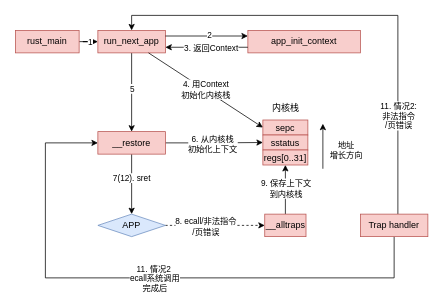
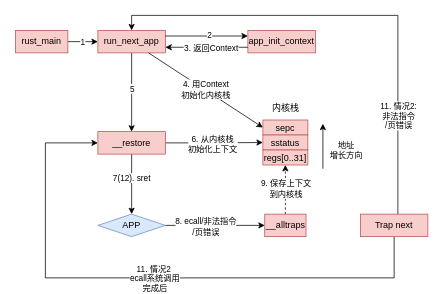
  <mxCell id="0" />
  <mxCell id="1" parent="0" />
  <mxCell id="2" value="" style="edgeStyle=orthogonalEdgeStyle;rounded=0;orthogonalLoop=1;jettySize=auto;html=1;" edge="1" parent="1" source="4" target="7"><mxGeometry relative="1" as="geometry" /></mxCell>
  <mxCell id="3" value="1" style="edgeLabel;html=1;align=center;verticalAlign=middle;resizable=0;points=[];" vertex="1" connectable="0" parent="2"><mxGeometry x="-0.05" relative="1" as="geometry"><mxPoint as="offset" /></mxGeometry></mxCell>
- <mxCell id="4" value="rust_main" style="rounded=0;whiteSpace=wrap;html=1;fillColor=#f8cecc;strokeColor=#b85450;" vertex="1" parent="1"><mxGeometry x="20" y="40" width="85" height="30" as="geometry" /></mxCell>
+ <mxCell id="4" value="rust_main" style="rounded=0;whiteSpace=wrap;html=1;fillColor=#f8cecc;strokeColor=#b85450;" vertex="1" parent="1"><mxGeometry x="20" y="40" width="70" height="30" as="geometry" /></mxCell>
  <mxCell id="5" value="" style="edgeStyle=orthogonalEdgeStyle;rounded=0;orthogonalLoop=1;jettySize=auto;html=1;" edge="1" parent="1" source="7" target="22"><mxGeometry relative="1" as="geometry" /></mxCell>
  <mxCell id="6" value="5" style="edgeLabel;html=1;align=center;verticalAlign=middle;resizable=0;points=[];" vertex="1" connectable="0" parent="5"><mxGeometry x="-0.097" relative="1" as="geometry"><mxPoint as="offset" /></mxGeometry></mxCell>
  <mxCell id="7" value="run_next_app" style="rounded=0;whiteSpace=wrap;html=1;fillColor=#f8cecc;strokeColor=#b85450;" vertex="1" parent="1"><mxGeometry x="130" y="40" width="90" height="30" as="geometry" /></mxCell>
- <mxCell id="8" value="app_init_context" style="rounded=0;whiteSpace=wrap;html=1;fillColor=#f8cecc;strokeColor=#b85450;" vertex="1" parent="1"><mxGeometry x="330" y="40" width="150" height="30" as="geometry" /></mxCell>
+ <mxCell id="8" value="app_init_context" style="rounded=0;whiteSpace=wrap;html=1;fillColor=#f8cecc;strokeColor=#b85450;" vertex="1" parent="1"><mxGeometry x="330" y="40" width="90" height="30" as="geometry" /></mxCell>
  <mxCell id="9" value="sepc" style="rounded=0;whiteSpace=wrap;html=1;fillColor=#f8cecc;strokeColor=#b85450;" vertex="1" parent="1"><mxGeometry x="350" y="159.5" width="60" height="20" as="geometry" /></mxCell>
  <mxCell id="10" value="sstatus" style="rounded=0;whiteSpace=wrap;html=1;fillColor=#f8cecc;strokeColor=#b85450;" vertex="1" parent="1"><mxGeometry x="350" y="179.5" width="60" height="20" as="geometry" /></mxCell>
  <mxCell id="11" value="regs[0..31]" style="rounded=0;whiteSpace=wrap;html=1;fillColor=#f8cecc;strokeColor=#b85450;" vertex="1" parent="1"><mxGeometry x="350" y="199.5" width="60" height="20" as="geometry" /></mxCell>
  <mxCell id="12" value="" style="endArrow=classic;html=1;rounded=0;" edge="1" parent="1"><mxGeometry width="50" height="50" relative="1" as="geometry"><mxPoint x="430" y="224.5" as="sourcePoint" /><mxPoint x="430" y="164.5" as="targetPoint" /></mxGeometry></mxCell>
  <mxCell id="13" value="地址&lt;br&gt;增长方向" style="edgeLabel;html=1;align=center;verticalAlign=middle;resizable=0;points=[];" vertex="1" connectable="0" parent="12"><mxGeometry x="0.202" y="-2" relative="1" as="geometry"><mxPoint x="28" y="11" as="offset" /></mxGeometry></mxCell>
  <mxCell id="14" value="" style="endArrow=classic;html=1;rounded=0;exitX=1;exitY=0.25;exitDx=0;exitDy=0;entryX=0;entryY=0.25;entryDx=0;entryDy=0;" edge="1" parent="1" source="7" target="8"><mxGeometry width="50" height="50" relative="1" as="geometry"><mxPoint x="280" y="50" as="sourcePoint" /><mxPoint x="280" y="-10" as="targetPoint" /></mxGeometry></mxCell>
  <mxCell id="15" value="2" style="edgeLabel;html=1;align=center;verticalAlign=middle;resizable=0;points=[];" vertex="1" connectable="0" parent="14"><mxGeometry x="0.047" y="1" relative="1" as="geometry"><mxPoint as="offset" /></mxGeometry></mxCell>
  <mxCell id="16" value="" style="endArrow=classic;html=1;rounded=0;exitX=0;exitY=0.75;exitDx=0;exitDy=0;entryX=1;entryY=0.75;entryDx=0;entryDy=0;" edge="1" parent="1" source="8" target="7"><mxGeometry width="50" height="50" relative="1" as="geometry"><mxPoint x="230" y="58" as="sourcePoint" /><mxPoint x="340" y="58" as="targetPoint" /></mxGeometry></mxCell>
  <mxCell id="17" value="3. 返回Context" style="edgeLabel;html=1;align=center;verticalAlign=middle;resizable=0;points=[];" vertex="1" connectable="0" parent="16"><mxGeometry x="-0.182" y="1" relative="1" as="geometry"><mxPoint x="-5" as="offset" /></mxGeometry></mxCell>
  <mxCell id="18" value="" style="edgeStyle=orthogonalEdgeStyle;rounded=0;orthogonalLoop=1;jettySize=auto;html=1;" edge="1" parent="1" source="22" target="26"><mxGeometry relative="1" as="geometry" /></mxCell>
  <mxCell id="19" value="7(12). sret" style="edgeLabel;html=1;align=center;verticalAlign=middle;resizable=0;points=[];" vertex="1" connectable="0" parent="18"><mxGeometry x="-0.22" y="-1" relative="1" as="geometry"><mxPoint as="offset" /></mxGeometry></mxCell>
  <mxCell id="20" style="edgeStyle=orthogonalEdgeStyle;rounded=0;orthogonalLoop=1;jettySize=auto;html=1;entryX=0;entryY=0.5;entryDx=0;entryDy=0;" edge="1" parent="1" source="22" target="10"><mxGeometry relative="1" as="geometry" /></mxCell>
  <mxCell id="21" value="6. 从内核栈&lt;br&gt;初始化上下文" style="edgeLabel;html=1;align=center;verticalAlign=middle;resizable=0;points=[];" vertex="1" connectable="0" parent="20"><mxGeometry x="-0.05" y="-1" relative="1" as="geometry"><mxPoint as="offset" /></mxGeometry></mxCell>
  <mxCell id="22" value="__restore" style="rounded=0;whiteSpace=wrap;html=1;fillColor=#f8cecc;strokeColor=#b85450;" vertex="1" parent="1"><mxGeometry x="130" y="175" width="90" height="30" as="geometry" /></mxCell>
  <mxCell id="23" value="内核栈" style="text;html=1;align=center;verticalAlign=middle;resizable=0;points=[];autosize=1;strokeColor=none;fillColor=none;" vertex="1" parent="1"><mxGeometry x="350" y="128.5" width="60" height="30" as="geometry" /></mxCell>
- <mxCell id="24" value="" style="edgeStyle=orthogonalEdgeStyle;rounded=0;orthogonalLoop=1;jettySize=auto;html=1;dashed=1;" edge="1" parent="1" source="26" target="31"><mxGeometry relative="1" as="geometry" /></mxCell>
+ <mxCell id="24" value="" style="edgeStyle=orthogonalEdgeStyle;rounded=0;orthogonalLoop=1;jettySize=auto;html=1;" edge="1" parent="1" source="26" target="31"><mxGeometry relative="1" as="geometry" /></mxCell>
  <mxCell id="25" value="8. ecall/非法指令&lt;br&gt;/页错误" style="edgeLabel;html=1;align=center;verticalAlign=middle;resizable=0;points=[];" vertex="1" connectable="0" parent="24"><mxGeometry x="-0.195" y="-1" relative="1" as="geometry"><mxPoint as="offset" /></mxGeometry></mxCell>
  <mxCell id="26" value="APP" style="rhombus;whiteSpace=wrap;html=1;fillColor=#dae8fc;strokeColor=#6c8ebf;" vertex="1" parent="1"><mxGeometry x="130" y="285" width="90" height="30" as="geometry" /></mxCell>
  <mxCell id="27" value="" style="endArrow=classic;html=1;rounded=0;exitX=0.75;exitY=1;exitDx=0;exitDy=0;entryX=0;entryY=0.5;entryDx=0;entryDy=0;" edge="1" parent="1" source="7" target="9"><mxGeometry width="50" height="50" relative="1" as="geometry"><mxPoint x="290" y="300" as="sourcePoint" /><mxPoint x="340" y="250" as="targetPoint" /></mxGeometry></mxCell>
  <mxCell id="28" value="4. 用Context&lt;br style=&quot;border-color: var(--border-color);&quot;&gt;初始化内核栈" style="edgeLabel;html=1;align=center;verticalAlign=middle;resizable=0;points=[];" vertex="1" connectable="0" parent="27"><mxGeometry x="-0.012" y="1" relative="1" as="geometry"><mxPoint as="offset" /></mxGeometry></mxCell>
- <mxCell id="29" style="edgeStyle=orthogonalEdgeStyle;rounded=0;orthogonalLoop=1;jettySize=auto;html=1;entryX=0.5;entryY=1;entryDx=0;entryDy=0;" edge="1" parent="1" source="31" target="11"><mxGeometry relative="1" as="geometry" /></mxCell>
+ <mxCell id="29" style="edgeStyle=orthogonalEdgeStyle;rounded=0;orthogonalLoop=1;jettySize=auto;html=1;entryX=0.5;entryY=1;entryDx=0;entryDy=0;dashed=1;" edge="1" parent="1" source="31" target="11"><mxGeometry relative="1" as="geometry" /></mxCell>
  <mxCell id="30" value="9. 保存上下文&lt;br&gt;到内核栈" style="edgeLabel;html=1;align=center;verticalAlign=middle;resizable=0;points=[];" vertex="1" connectable="0" parent="29"><mxGeometry x="0.06" relative="1" as="geometry"><mxPoint as="offset" /></mxGeometry></mxCell>
  <mxCell id="31" value="__alltraps" style="rounded=0;whiteSpace=wrap;html=1;fillColor=#f8cecc;strokeColor=#b85450;" vertex="1" parent="1"><mxGeometry x="352.5" y="285" width="55" height="30" as="geometry" /></mxCell>
  <mxCell id="32" style="edgeStyle=orthogonalEdgeStyle;rounded=0;orthogonalLoop=1;jettySize=auto;html=1;entryX=0.5;entryY=0;entryDx=0;entryDy=0;" edge="1" parent="1" source="36" target="7"><mxGeometry relative="1" as="geometry"><Array as="points"><mxPoint x="530" y="20" /><mxPoint x="175" y="20" /></Array></mxGeometry></mxCell>
  <mxCell id="33" value="11. 情况2: &lt;br&gt;非法指令&lt;br style=&quot;border-color: var(--border-color);&quot;&gt;/页错误" style="edgeLabel;html=1;align=center;verticalAlign=middle;resizable=0;points=[];" vertex="1" connectable="0" parent="32"><mxGeometry x="-0.588" relative="1" as="geometry"><mxPoint as="offset" /></mxGeometry></mxCell>
  <mxCell id="34" style="edgeStyle=orthogonalEdgeStyle;rounded=0;orthogonalLoop=1;jettySize=auto;html=1;entryX=0;entryY=0.5;entryDx=0;entryDy=0;exitX=0.5;exitY=1;exitDx=0;exitDy=0;" edge="1" parent="1" source="36" target="22"><mxGeometry relative="1" as="geometry"><Array as="points"><mxPoint x="525" y="370" /><mxPoint x="60" y="370" /><mxPoint x="60" y="190" /></Array></mxGeometry></mxCell>
  <mxCell id="35" value="11. 情况2&amp;nbsp;&lt;br&gt;ecall系统调用&lt;br&gt;完成后" style="edgeLabel;html=1;align=center;verticalAlign=middle;resizable=0;points=[];" vertex="1" connectable="0" parent="34"><mxGeometry x="-0.026" relative="1" as="geometry"><mxPoint as="offset" /></mxGeometry></mxCell>
- <mxCell id="36" value="Trap handler" style="rounded=0;whiteSpace=wrap;html=1;fillColor=#f8cecc;strokeColor=#b85450;" vertex="1" parent="1"><mxGeometry x="480" y="285" width="90" height="30" as="geometry" /></mxCell>
+ <mxCell id="36" value="Trap next" style="rounded=0;whiteSpace=wrap;html=1;fillColor=#f8cecc;strokeColor=#b85450;" vertex="1" parent="1"><mxGeometry x="480" y="285" width="90" height="30" as="geometry" /></mxCell>
